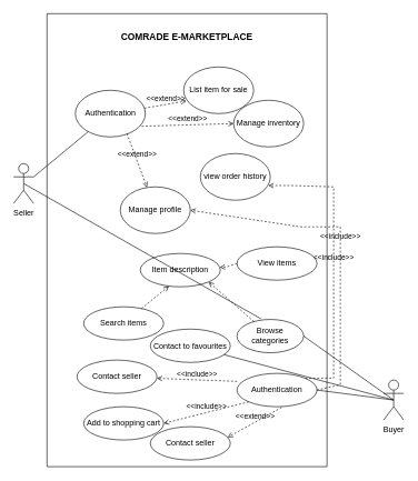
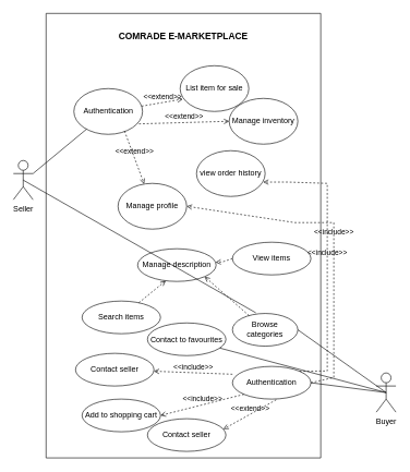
  <mxCell id="0" />
  <mxCell id="1" parent="0" />
  <mxCell id="2" value="Seller" style="shape=umlActor;verticalLabelPosition=bottom;verticalAlign=top;html=1;" vertex="1" parent="1"><mxGeometry x="20" y="245" width="30" height="60" as="geometry" /></mxCell>
  <mxCell id="3" value="" style="swimlane;startSize=0;" vertex="1" parent="1"><mxGeometry x="70" y="20" width="420" height="680" as="geometry"><mxRectangle x="340" y="20" width="50" height="40" as="alternateBounds" /></mxGeometry></mxCell>
  <mxCell id="4" value="Authentication" style="ellipse;whiteSpace=wrap;html=1;" vertex="1" parent="3"><mxGeometry x="42.5" y="115" width="105" height="70" as="geometry" /></mxCell>
  <mxCell id="5" value="Authentication" style="ellipse;whiteSpace=wrap;html=1;" vertex="1" parent="3"><mxGeometry x="285" y="540" width="120" height="50" as="geometry" /></mxCell>
- <mxCell id="6" value="Item description" style="ellipse;whiteSpace=wrap;html=1;" vertex="1" parent="3"><mxGeometry x="140" y="360" width="120" height="50" as="geometry" /></mxCell>
+ <mxCell id="6" value="Manage description" style="ellipse;whiteSpace=wrap;html=1;" vertex="1" parent="3"><mxGeometry x="140" y="360" width="120" height="50" as="geometry" /></mxCell>
  <mxCell id="7" value="Contact seller" style="ellipse;whiteSpace=wrap;html=1;" vertex="1" parent="3"><mxGeometry x="45" y="520" width="120" height="50" as="geometry" /></mxCell>
  <mxCell id="8" value="&amp;lt;&amp;lt;include&amp;gt;&amp;gt;" style="html=1;verticalAlign=bottom;labelBackgroundColor=none;endArrow=open;endFill=0;dashed=1;rounded=0;exitX=0;exitY=0.24;exitDx=0;exitDy=0;exitPerimeter=0;" edge="1" parent="3" source="5" target="7"><mxGeometry width="160" relative="1" as="geometry"><mxPoint x="765" y="396" as="sourcePoint" /><mxPoint x="675" y="355" as="targetPoint" /></mxGeometry></mxCell>
  <mxCell id="9" value="Search items" style="ellipse;whiteSpace=wrap;html=1;" vertex="1" parent="3"><mxGeometry x="55" y="440" width="120" height="50" as="geometry" /></mxCell>
  <mxCell id="10" value="" style="html=1;verticalAlign=bottom;labelBackgroundColor=none;endArrow=open;endFill=0;dashed=1;rounded=0;entryX=0.358;entryY=0.98;entryDx=0;entryDy=0;entryPerimeter=0;" edge="1" parent="3" source="9" target="6"><mxGeometry x="0.015" width="160" relative="1" as="geometry"><mxPoint x="605" y="235" as="sourcePoint" /><mxPoint x="765" y="235" as="targetPoint" /><mxPoint as="offset" /></mxGeometry></mxCell>
  <mxCell id="11" value="Add to shopping cart" style="ellipse;whiteSpace=wrap;html=1;" vertex="1" parent="3"><mxGeometry x="55" y="590" width="120" height="50" as="geometry" /></mxCell>
  <mxCell id="12" value="&amp;lt;&amp;lt;include&amp;gt;&amp;gt;" style="html=1;verticalAlign=bottom;labelBackgroundColor=none;endArrow=open;endFill=0;dashed=1;rounded=0;exitX=0;exitY=1;exitDx=0;exitDy=0;entryX=1;entryY=0.5;entryDx=0;entryDy=0;" edge="1" parent="3" source="5" target="11"><mxGeometry width="160" relative="1" as="geometry"><mxPoint x="665.68" y="483.791" as="sourcePoint" /><mxPoint x="145" y="660" as="targetPoint" /></mxGeometry></mxCell>
  <mxCell id="13" value="Browse categories" style="ellipse;whiteSpace=wrap;html=1;" vertex="1" parent="3"><mxGeometry x="285" y="459" width="100" height="50" as="geometry" /></mxCell>
  <mxCell id="14" value="" style="html=1;verticalAlign=bottom;labelBackgroundColor=none;endArrow=open;endFill=0;dashed=1;rounded=0;entryX=1;entryY=1;entryDx=0;entryDy=0;" edge="1" parent="3" source="13" target="6"><mxGeometry width="160" relative="1" as="geometry"><mxPoint x="735" y="440" as="sourcePoint" /><mxPoint x="676" y="453" as="targetPoint" /><Array as="points" /></mxGeometry></mxCell>
  <mxCell id="15" value="Contact to favourites" style="ellipse;whiteSpace=wrap;html=1;" vertex="1" parent="3"><mxGeometry x="155" y="473.5" width="120" height="50" as="geometry" /></mxCell>
  <mxCell id="16" value="Contact seller" style="ellipse;whiteSpace=wrap;html=1;" vertex="1" parent="3"><mxGeometry x="155" y="620" width="120" height="50" as="geometry" /></mxCell>
  <mxCell id="17" value="&amp;lt;&amp;lt;extend&amp;gt;&amp;gt;" style="html=1;verticalAlign=bottom;labelBackgroundColor=none;endArrow=open;endFill=0;dashed=1;rounded=0;entryX=0.967;entryY=0.32;entryDx=0;entryDy=0;entryPerimeter=0;exitX=0.558;exitY=1.02;exitDx=0;exitDy=0;exitPerimeter=0;" edge="1" parent="3" source="5" target="16"><mxGeometry width="160" relative="1" as="geometry"><mxPoint x="320" y="600" as="sourcePoint" /><mxPoint x="185" y="625" as="targetPoint" /></mxGeometry></mxCell>
  <mxCell id="18" value="View items" style="ellipse;whiteSpace=wrap;html=1;" vertex="1" parent="3"><mxGeometry x="285" y="350" width="120" height="50" as="geometry" /></mxCell>
  <mxCell id="19" value="" style="html=1;verticalAlign=bottom;labelBackgroundColor=none;endArrow=open;endFill=0;dashed=1;rounded=0;exitX=0;exitY=0.5;exitDx=0;exitDy=0;" edge="1" parent="3" source="18" target="6"><mxGeometry x="-0.126" y="-8" width="160" relative="1" as="geometry"><mxPoint x="440" y="454" as="sourcePoint" /><mxPoint x="499" y="410" as="targetPoint" /><mxPoint as="offset" /><Array as="points"><mxPoint x="270" y="380" /></Array></mxGeometry></mxCell>
  <mxCell id="20" value="List item for sale" style="ellipse;whiteSpace=wrap;html=1;" vertex="1" parent="3"><mxGeometry x="205" y="80" width="105" height="70" as="geometry" /></mxCell>
  <mxCell id="21" value="Manage inventory" style="ellipse;whiteSpace=wrap;html=1;" vertex="1" parent="3"><mxGeometry x="280" y="130" width="105" height="70" as="geometry" /></mxCell>
  <mxCell id="22" value="view order history" style="ellipse;whiteSpace=wrap;html=1;" vertex="1" parent="3"><mxGeometry x="230" y="210" width="105" height="70" as="geometry" /></mxCell>
  <mxCell id="23" value="Manage profile" style="ellipse;whiteSpace=wrap;html=1;" vertex="1" parent="3"><mxGeometry x="110" y="260" width="105" height="70" as="geometry" /></mxCell>
  <mxCell id="24" value="&amp;lt;&amp;lt;extend&amp;gt;&amp;gt;" style="html=1;verticalAlign=bottom;labelBackgroundColor=none;endArrow=open;endFill=0;dashed=1;rounded=0;entryX=0.038;entryY=0.729;entryDx=0;entryDy=0;entryPerimeter=0;" edge="1" parent="3" source="4" target="20"><mxGeometry width="160" relative="1" as="geometry"><mxPoint x="150" y="140" as="sourcePoint" /><mxPoint x="310" y="140" as="targetPoint" /></mxGeometry></mxCell>
  <mxCell id="25" value="&amp;lt;&amp;lt;extend&amp;gt;&amp;gt;" style="html=1;verticalAlign=bottom;labelBackgroundColor=none;endArrow=open;endFill=0;dashed=1;rounded=0;exitX=0.738;exitY=0.929;exitDx=0;exitDy=0;exitPerimeter=0;" edge="1" parent="3" source="4" target="23"><mxGeometry width="160" relative="1" as="geometry"><mxPoint x="156" y="152" as="sourcePoint" /><mxPoint x="219" y="141" as="targetPoint" /></mxGeometry></mxCell>
  <mxCell id="26" value="&amp;lt;&amp;lt;include&amp;gt;&amp;gt;" style="html=1;verticalAlign=bottom;labelBackgroundColor=none;endArrow=open;endFill=0;dashed=1;rounded=0;entryX=0.971;entryY=0.686;entryDx=0;entryDy=0;entryPerimeter=0;exitX=1;exitY=0;exitDx=0;exitDy=0;" edge="1" parent="3" source="5" target="22"><mxGeometry width="160" relative="1" as="geometry"><mxPoint x="379" y="464" as="sourcePoint" /><mxPoint x="388.21" y="331" as="targetPoint" /><Array as="points"><mxPoint x="430" y="547" /><mxPoint x="430" y="464" /><mxPoint x="430" y="260" /><mxPoint x="370" y="258" /></Array></mxGeometry></mxCell>
  <mxCell id="27" value="&amp;lt;&amp;lt;extend&amp;gt;&amp;gt;" style="html=1;verticalAlign=bottom;labelBackgroundColor=none;endArrow=open;endFill=0;dashed=1;rounded=0;entryX=0;entryY=0.5;entryDx=0;entryDy=0;exitX=0.948;exitY=0.771;exitDx=0;exitDy=0;exitPerimeter=0;" edge="1" parent="3" source="4" target="21"><mxGeometry width="160" relative="1" as="geometry"><mxPoint x="155.02" y="192.02" as="sourcePoint" /><mxPoint x="285.005" y="160" as="targetPoint" /></mxGeometry></mxCell>
  <mxCell id="28" value="&amp;lt;&amp;lt;include&amp;gt;&amp;gt;" style="html=1;verticalAlign=bottom;labelBackgroundColor=none;endArrow=open;endFill=0;dashed=1;rounded=0;exitX=1;exitY=0.5;exitDx=0;exitDy=0;entryX=1;entryY=0.5;entryDx=0;entryDy=0;" edge="1" parent="3" source="5" target="23"><mxGeometry width="160" relative="1" as="geometry"><mxPoint x="397" y="557" as="sourcePoint" /><mxPoint x="342" y="268" as="targetPoint" /><Array as="points"><mxPoint x="440" y="557" /><mxPoint x="440" y="474" /><mxPoint x="440" y="380" /><mxPoint x="440" y="320" /><mxPoint x="380" y="320" /></Array></mxGeometry></mxCell>
  <mxCell id="29" value="&lt;b&gt;&lt;font style=&quot;font-size: 14px;&quot;&gt;COMRADE E-MARKETPLACE&lt;/font&gt;&lt;/b&gt;" style="text;strokeColor=none;align=center;fillColor=none;html=1;verticalAlign=middle;whiteSpace=wrap;rounded=0;" vertex="1" parent="3"><mxGeometry x="110" y="10" width="200" height="50" as="geometry" /></mxCell>
  <mxCell id="30" value="" style="endArrow=none;html=1;rounded=0;exitX=1;exitY=0.333;exitDx=0;exitDy=0;exitPerimeter=0;" edge="1" parent="1" source="2" target="4"><mxGeometry width="50" height="50" relative="1" as="geometry"><mxPoint x="60" y="350" as="sourcePoint" /><mxPoint x="330" y="440" as="targetPoint" /></mxGeometry></mxCell>
  <mxCell id="31" value="Buyer" style="shape=umlActor;verticalLabelPosition=bottom;verticalAlign=top;html=1;outlineConnect=0;" vertex="1" parent="1"><mxGeometry x="575" y="570" width="30" height="60" as="geometry" /></mxCell>
  <mxCell id="32" value="" style="endArrow=none;html=1;rounded=0;entryX=0.5;entryY=0.5;entryDx=0;entryDy=0;entryPerimeter=0;exitX=1;exitY=0.5;exitDx=0;exitDy=0;" edge="1" parent="1" source="13" target="31"><mxGeometry width="50" height="50" relative="1" as="geometry"><mxPoint x="345" y="510" as="sourcePoint" /><mxPoint x="395" y="460" as="targetPoint" /></mxGeometry></mxCell>
  <mxCell id="33" value="" style="endArrow=none;html=1;rounded=0;entryX=1;entryY=0.5;entryDx=0;entryDy=0;exitX=0.5;exitY=0.5;exitDx=0;exitDy=0;exitPerimeter=0;" edge="1" parent="1" source="31" target="5"><mxGeometry width="50" height="50" relative="1" as="geometry"><mxPoint x="580" y="600" as="sourcePoint" /><mxPoint x="395" y="460" as="targetPoint" /></mxGeometry></mxCell>
  <mxCell id="34" value="" style="endArrow=none;html=1;rounded=0;exitX=0.5;exitY=0.5;exitDx=0;exitDy=0;exitPerimeter=0;" edge="1" parent="1" source="31" target="15"><mxGeometry width="50" height="50" relative="1" as="geometry"><mxPoint x="320" y="640" as="sourcePoint" /><mxPoint x="370" y="590" as="targetPoint" /></mxGeometry></mxCell>
  <mxCell id="35" value="" style="endArrow=none;html=1;rounded=0;exitX=0.5;exitY=0.5;exitDx=0;exitDy=0;exitPerimeter=0;entryX=0.358;entryY=-0.02;entryDx=0;entryDy=0;entryPerimeter=0;" edge="1" parent="1" source="2" target="13"><mxGeometry width="50" height="50" relative="1" as="geometry"><mxPoint x="60" y="275" as="sourcePoint" /><mxPoint x="127" y="255" as="targetPoint" /></mxGeometry></mxCell>
